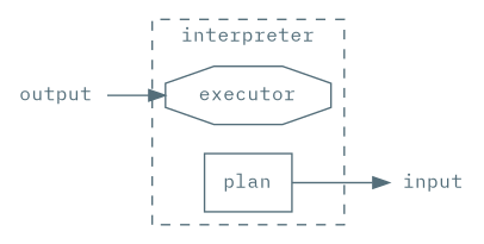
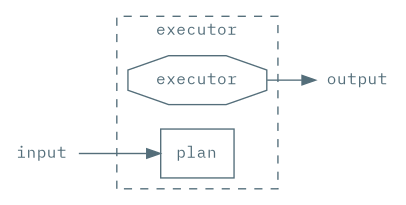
  digraph {
    fontcolor="#546E7A"
    fontname="IBM Plex Mono"
    fontsize=12
    rankdir=LR
    node [color="#546E7A" fontcolor="#546E7A" fontname="IBM Plex Mono" fontsize=12 shape=none]
    edge [color="#546E7A" fontname="IBM Plex Mono"]
    executor [shape=octagon]
    plan [shape=rectangle]
    output
    input
    subgraph cluster_1 {
      color="#546E7A"
-     label=interpreter
+     label=executor
      style=dashed
      executor
      plan
    }
-   output -> executor
-   plan -> input
+   executor -> output
+   input -> plan
  }
